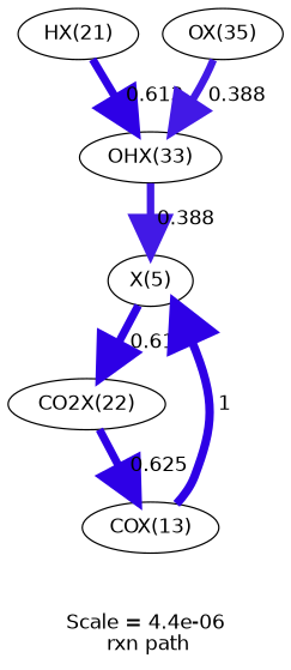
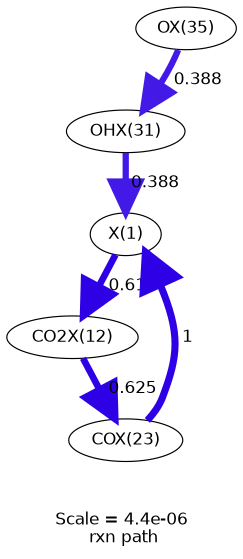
  digraph {
    fontname=Helvetica
    label="Scale = 4.4e-06\l rxn path"
    node [fontname=Helvetica]
    edge [arrowsize=2.82 color="0.7, 1.11, 0.9" fontname=Helvetica penwidth=5.63]
-   n1 [label="HX(21)"]
-   n2 [label="OHX(33)"]
-   n3 [label="X(5)"]
-   n4 [label="CO2X(22)"]
-   n5 [label="COX(13)"]
+   n2 [label="OHX(31)"]
+   n3 [label="X(1)"]
+   n4 [label="CO2X(12)"]
+   n5 [label="COX(23)"]
    n6 [label="OX(35)"]
-   n1 -> n2 [label=" 0.613"]
    n2 -> n3 [arrowsize=2.64 color="0.7, 0.888, 0.9" label=" 0.388" penwidth=5.29]
    n3 -> n4 [color="0.7, 1.12, 0.9" label=" 0.615"]
    n4 -> n5 [label=" 0.625"]
    n5 -> n3 [arrowsize=3 color="0.7, 1.5, 0.9" label=" 1" penwidth=6]
    n6 -> n2 [arrowsize=2.64 color="0.7, 0.888, 0.9" label=" 0.388" penwidth=5.29]
  }
